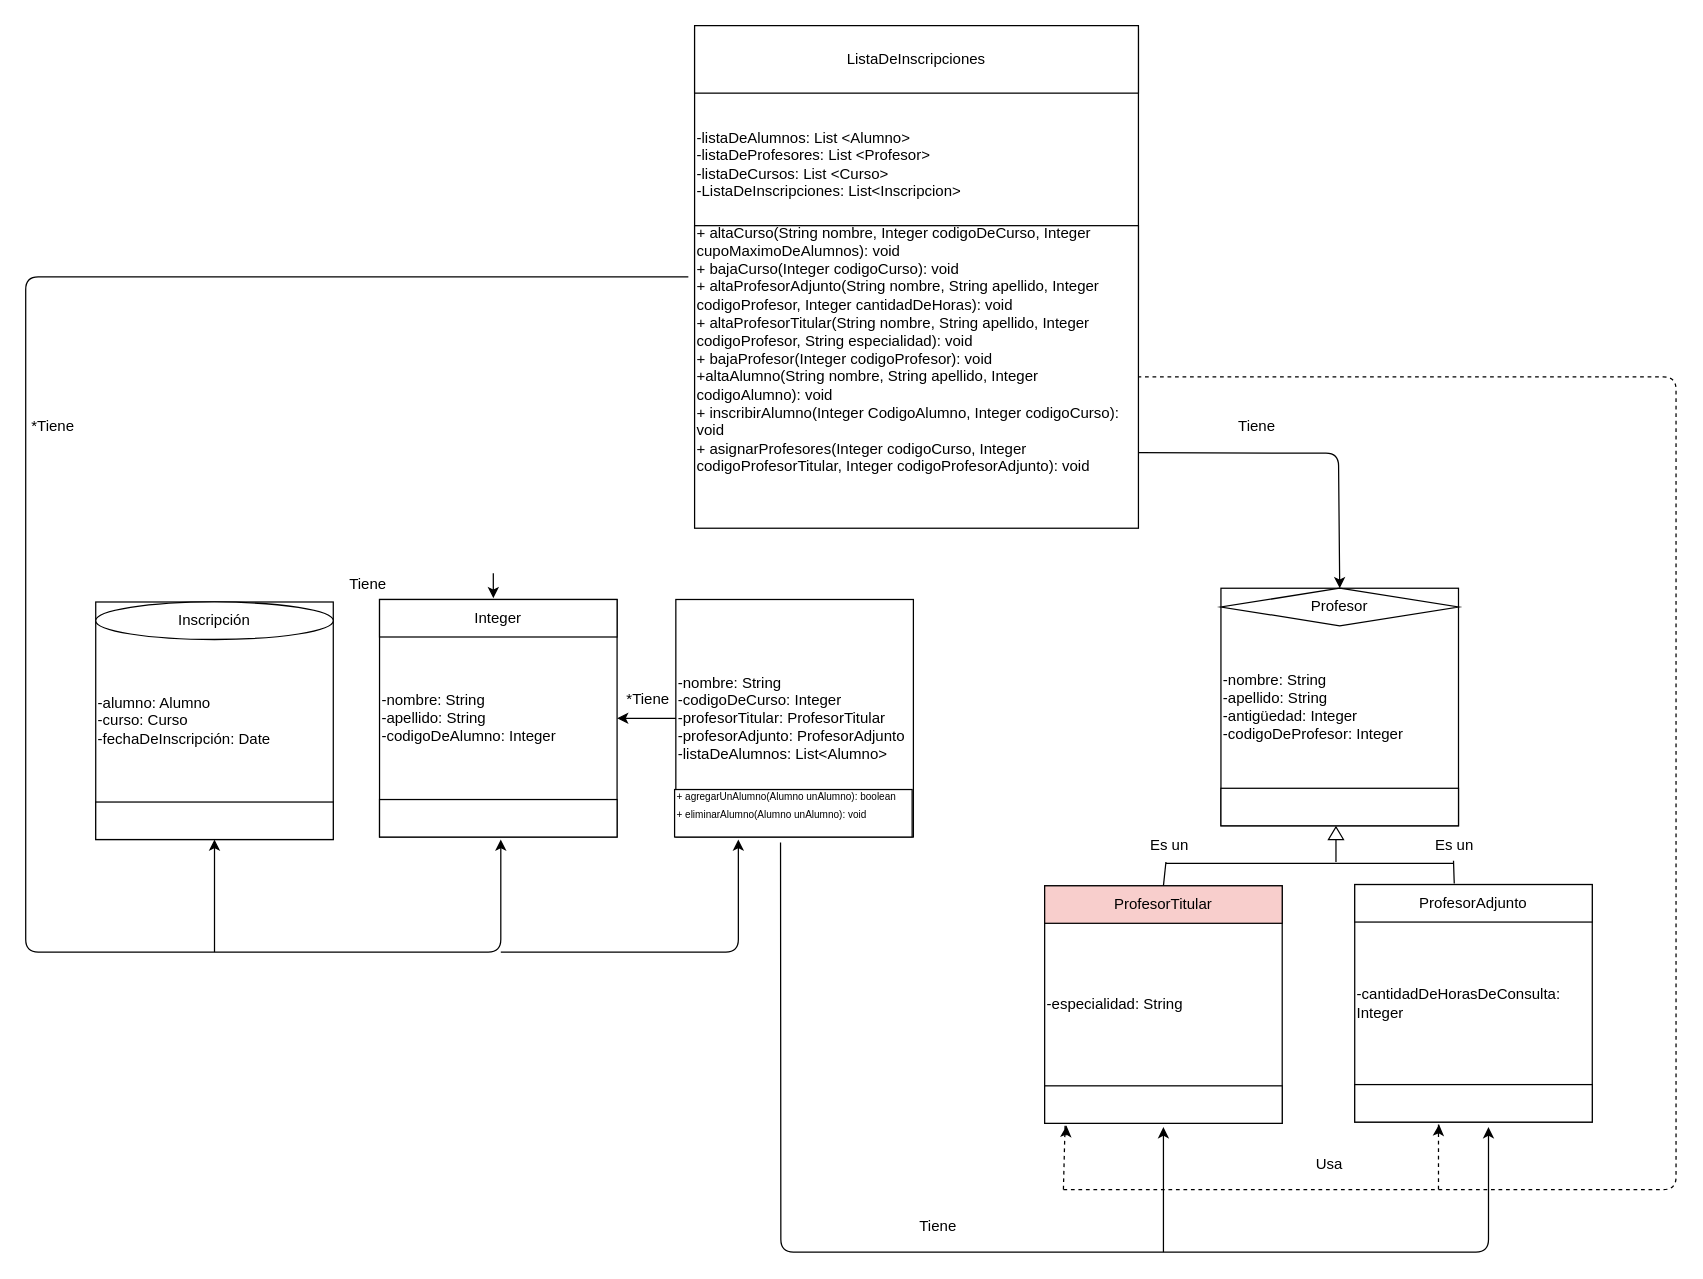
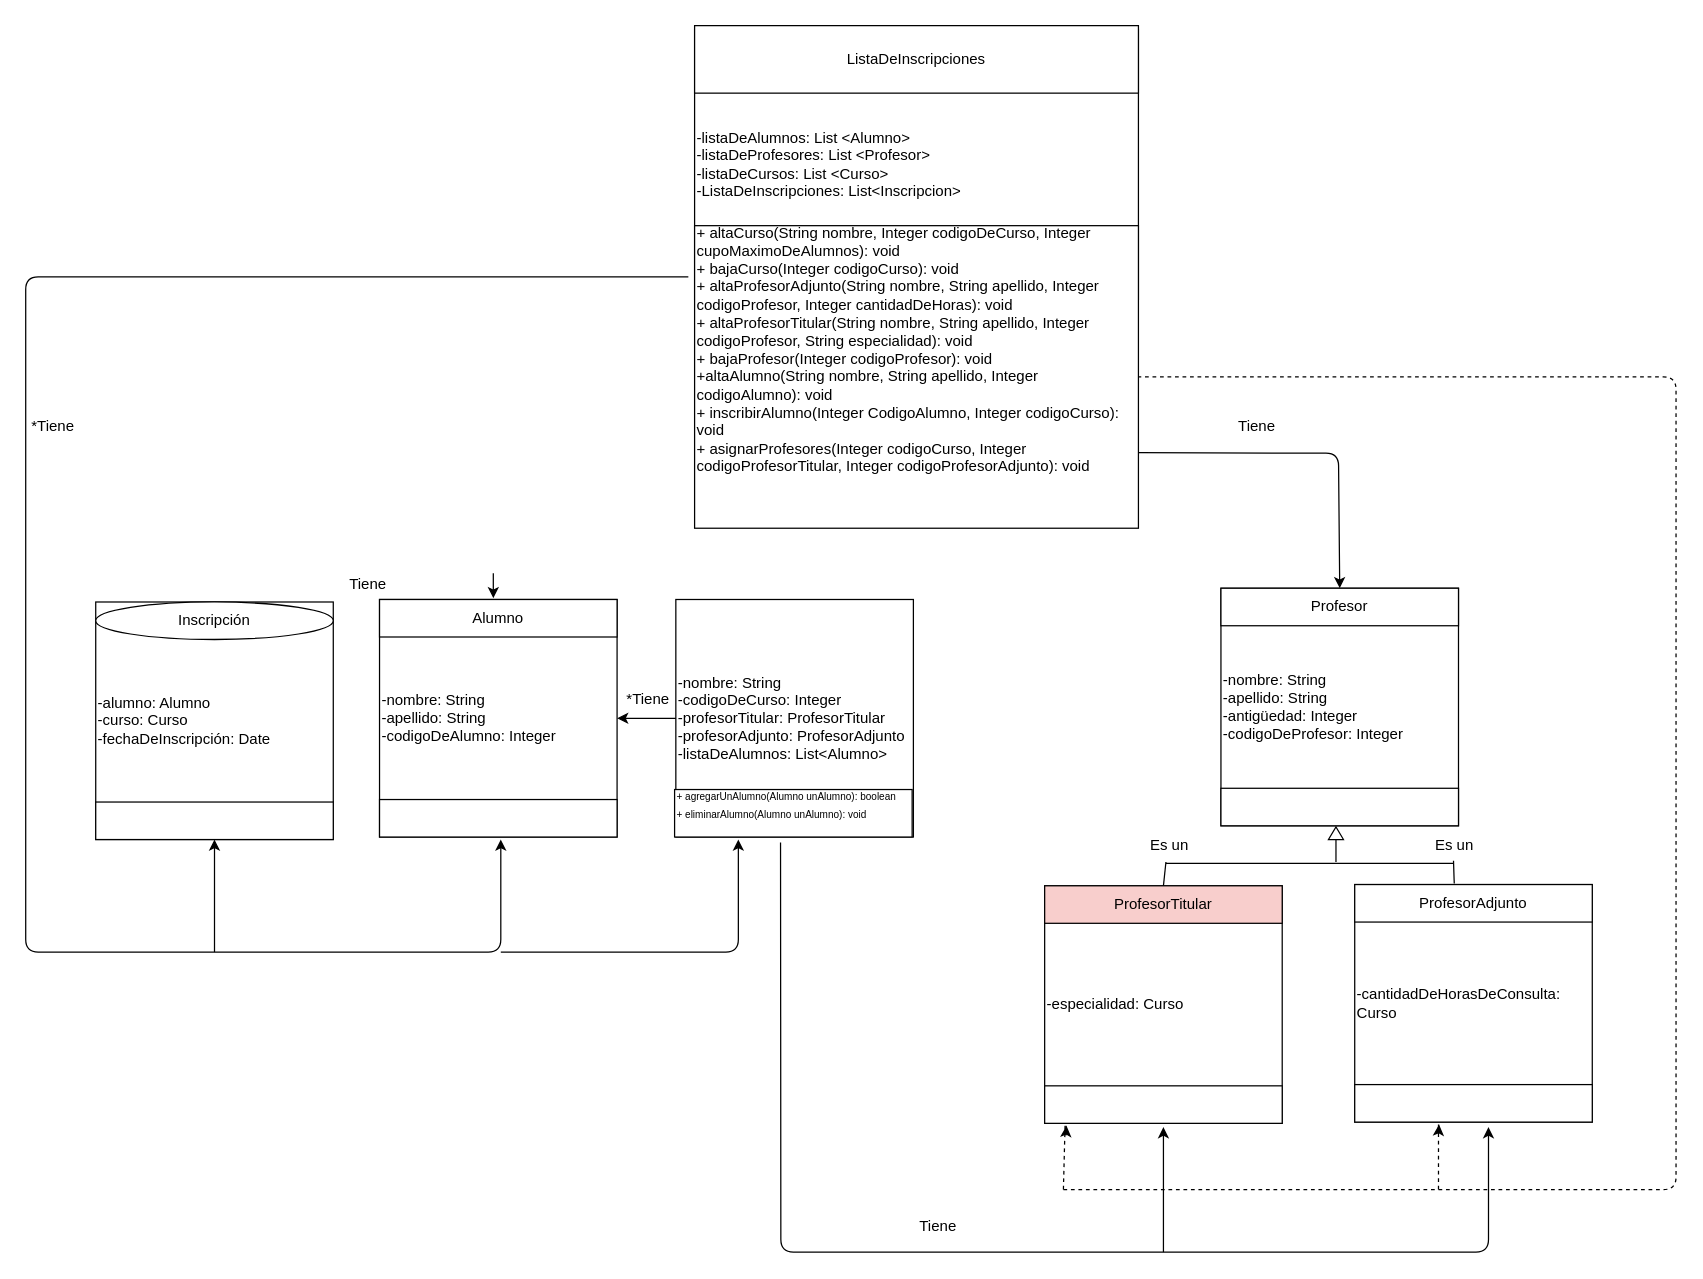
  <mxCell id="0" />
  <mxCell id="1" parent="0" />
  <mxCell id="2" value="&lt;span style=&quot;white-space: normal&quot;&gt;-listaDeAlumnos: List &amp;lt;Alumno&amp;gt;&lt;/span&gt;&lt;br style=&quot;white-space: normal&quot;&gt;&lt;span style=&quot;white-space: normal&quot;&gt;-listaDeProfesores: List &amp;lt;Profesor&amp;gt;&lt;/span&gt;&lt;br style=&quot;white-space: normal&quot;&gt;&lt;span style=&quot;white-space: normal&quot;&gt;-listaDeCursos: List &amp;lt;Curso&amp;gt;&lt;/span&gt;&lt;br style=&quot;white-space: normal&quot;&gt;&lt;span style=&quot;white-space: normal&quot;&gt;-ListaDeInscripciones: List&amp;lt;Inscripcion&amp;gt;&lt;/span&gt;" style="rounded=0;whiteSpace=wrap;html=1;align=left;" vertex="1" parent="1"><mxGeometry x="555" y="23" width="355" height="216" as="geometry" /></mxCell>
  <mxCell id="3" value="ListaDeInscripciones" style="rounded=0;whiteSpace=wrap;html=1;" vertex="1" parent="1"><mxGeometry x="555" y="20" width="355" height="54" as="geometry" /></mxCell>
  <mxCell id="4" value="-nombre: String&lt;br&gt;-apellido: String&lt;br&gt;-codigoDeAlumno: Integer" style="whiteSpace=wrap;html=1;aspect=fixed;align=left;" vertex="1" parent="1"><mxGeometry x="303" y="479" width="190" height="190" as="geometry" /></mxCell>
  <mxCell id="5" value="-nombre: String&lt;br&gt;-codigoDeCurso: Integer&lt;br&gt;-profesorTitular: ProfesorTitular&lt;br&gt;-profesorAdjunto: ProfesorAdjunto&lt;br&gt;-listaDeAlumnos: List&amp;lt;Alumno&amp;gt;&amp;nbsp;" style="whiteSpace=wrap;html=1;aspect=fixed;align=left;" vertex="1" parent="1"><mxGeometry x="540" y="479" width="190" height="190" as="geometry" /></mxCell>
  <mxCell id="6" value="-nombre: String&lt;br&gt;-apellido: String&lt;br&gt;-antigüedad: Integer&lt;br&gt;-codigoDeProfesor: Integer" style="whiteSpace=wrap;html=1;aspect=fixed;align=left;" vertex="1" parent="1"><mxGeometry x="976" y="470" width="190" height="190" as="geometry" /></mxCell>
- <mxCell id="7" value="Integer" style="rounded=0;whiteSpace=wrap;html=1;" vertex="1" parent="1"><mxGeometry x="303" y="479" width="190" height="30" as="geometry" /></mxCell>
- <mxCell id="8" value="Profesor" style="rhombus;whiteSpace=wrap;html=1;" vertex="1" parent="1"><mxGeometry x="976" y="470" width="190" height="30" as="geometry" /></mxCell>
+ <mxCell id="7" value="Alumno" style="rounded=0;whiteSpace=wrap;html=1;" vertex="1" parent="1"><mxGeometry x="303" y="479" width="190" height="30" as="geometry" /></mxCell>
+ <mxCell id="8" value="Profesor" style="rounded=0;whiteSpace=wrap;html=1;" vertex="1" parent="1"><mxGeometry x="976" y="470" width="190" height="30" as="geometry" /></mxCell>
  <mxCell id="9" value="" style="rounded=0;whiteSpace=wrap;html=1;" vertex="1" parent="1"><mxGeometry x="303" y="639" width="190" height="30" as="geometry" /></mxCell>
  <mxCell id="10" value="" style="rounded=0;whiteSpace=wrap;html=1;" vertex="1" parent="1"><mxGeometry x="976" y="630" width="190" height="30" as="geometry" /></mxCell>
  <mxCell id="11" value="&lt;font style=&quot;font-size: 8px&quot;&gt;+ agregarUnAlumno(Alumno unAlumno): boolean&lt;br&gt;+ eliminarAlumno(Alumno unAlumno): void&lt;br&gt;&lt;br&gt;&lt;/font&gt;" style="rounded=0;whiteSpace=wrap;html=1;align=left;" vertex="1" parent="1"><mxGeometry x="539" y="631" width="190" height="38" as="geometry" /></mxCell>
  <mxCell id="12" value="-alumno: Alumno&lt;br&gt;-curso: Curso&lt;br&gt;-fechaDeInscripción: Date" style="whiteSpace=wrap;html=1;aspect=fixed;align=left;" vertex="1" parent="1"><mxGeometry x="76" y="481" width="190" height="190" as="geometry" /></mxCell>
  <mxCell id="13" value="Inscripción" style="ellipse;whiteSpace=wrap;html=1;" vertex="1" parent="1"><mxGeometry x="76" y="481" width="190" height="30" as="geometry" /></mxCell>
  <mxCell id="14" value="" style="rounded=0;whiteSpace=wrap;html=1;" vertex="1" parent="1"><mxGeometry x="76" y="641" width="190" height="30" as="geometry" /></mxCell>
- <mxCell id="15" value="-especialidad: String" style="whiteSpace=wrap;html=1;aspect=fixed;align=left;" vertex="1" parent="1"><mxGeometry x="835" y="708" width="190" height="190" as="geometry" /></mxCell>
+ <mxCell id="15" value="-especialidad: Curso" style="whiteSpace=wrap;html=1;aspect=fixed;align=left;" vertex="1" parent="1"><mxGeometry x="835" y="708" width="190" height="190" as="geometry" /></mxCell>
  <mxCell id="16" value="ProfesorTitular" style="rounded=0;whiteSpace=wrap;html=1;fillColor=#f8cecc;" vertex="1" parent="1"><mxGeometry x="835" y="708" width="190" height="30" as="geometry" /></mxCell>
  <mxCell id="17" value="" style="rounded=0;whiteSpace=wrap;html=1;" vertex="1" parent="1"><mxGeometry x="835" y="868" width="190" height="30" as="geometry" /></mxCell>
- <mxCell id="18" value="-cantidadDeHorasDeConsulta: Integer" style="whiteSpace=wrap;html=1;aspect=fixed;align=left;" vertex="1" parent="1"><mxGeometry x="1083" y="707" width="190" height="190" as="geometry" /></mxCell>
+ <mxCell id="18" value="-cantidadDeHorasDeConsulta: Curso" style="whiteSpace=wrap;html=1;aspect=fixed;align=left;" vertex="1" parent="1"><mxGeometry x="1083" y="707" width="190" height="190" as="geometry" /></mxCell>
  <mxCell id="19" value="ProfesorAdjunto" style="rounded=0;whiteSpace=wrap;html=1;" vertex="1" parent="1"><mxGeometry x="1083" y="707" width="190" height="30" as="geometry" /></mxCell>
  <mxCell id="20" value="" style="rounded=0;whiteSpace=wrap;html=1;" vertex="1" parent="1"><mxGeometry x="1083" y="867" width="190" height="30" as="geometry" /></mxCell>
  <mxCell id="21" value="" style="endArrow=classic;html=1;exitX=0;exitY=0.5;exitDx=0;exitDy=0;entryX=1;entryY=0.5;entryDx=0;entryDy=0;" edge="1" parent="1" source="5" target="4"><mxGeometry width="50" height="50" relative="1" as="geometry"><mxPoint x="363" y="821" as="sourcePoint" /><mxPoint x="413" y="771" as="targetPoint" /></mxGeometry></mxCell>
  <mxCell id="22" value="*Tiene" style="text;html=1;strokeColor=none;fillColor=none;align=center;verticalAlign=middle;whiteSpace=wrap;rounded=0;" vertex="1" parent="1"><mxGeometry x="498" y="549" width="40" height="20" as="geometry" /></mxCell>
  <mxCell id="23" value="" style="endArrow=classic;html=1;" edge="1" parent="1"><mxGeometry width="50" height="50" relative="1" as="geometry"><mxPoint x="394" y="458" as="sourcePoint" /><mxPoint x="394" y="478" as="targetPoint" /></mxGeometry></mxCell>
  <mxCell id="24" value="Tiene" style="text;html=1;strokeColor=none;fillColor=none;align=center;verticalAlign=middle;whiteSpace=wrap;rounded=0;" vertex="1" parent="1"><mxGeometry x="274" y="457" width="40" height="20" as="geometry" /></mxCell>
  <mxCell id="25" value="" style="triangle;whiteSpace=wrap;html=1;rotation=-90;" vertex="1" parent="1"><mxGeometry x="1063" y="660" width="10" height="12" as="geometry" /></mxCell>
  <mxCell id="26" value="" style="endArrow=none;html=1;" edge="1" parent="1"><mxGeometry width="50" height="50" relative="1" as="geometry"><mxPoint x="932" y="690" as="sourcePoint" /><mxPoint x="1162" y="690" as="targetPoint" /></mxGeometry></mxCell>
  <mxCell id="27" value="" style="endArrow=none;html=1;exitX=0.5;exitY=0;exitDx=0;exitDy=0;" edge="1" parent="1" source="16"><mxGeometry width="50" height="50" relative="1" as="geometry"><mxPoint x="582" y="969" as="sourcePoint" /><mxPoint x="932" y="689" as="targetPoint" /></mxGeometry></mxCell>
  <mxCell id="28" value="" style="endArrow=none;html=1;entryX=0;entryY=0.5;entryDx=0;entryDy=0;" edge="1" parent="1" target="25"><mxGeometry width="50" height="50" relative="1" as="geometry"><mxPoint x="1068" y="689" as="sourcePoint" /><mxPoint x="1089" y="655" as="targetPoint" /></mxGeometry></mxCell>
  <mxCell id="29" value="" style="endArrow=none;html=1;exitX=0.419;exitY=-0.029;exitDx=0;exitDy=0;exitPerimeter=0;" edge="1" parent="1" source="19"><mxGeometry width="50" height="50" relative="1" as="geometry"><mxPoint x="1160" y="707" as="sourcePoint" /><mxPoint x="1162" y="688" as="targetPoint" /></mxGeometry></mxCell>
  <mxCell id="30" value="Es un" style="text;html=1;strokeColor=none;fillColor=none;align=center;verticalAlign=middle;whiteSpace=wrap;rounded=0;" vertex="1" parent="1"><mxGeometry x="915" y="666" width="40" height="20" as="geometry" /></mxCell>
  <mxCell id="31" value="Es un" style="text;html=1;strokeColor=none;fillColor=none;align=center;verticalAlign=middle;whiteSpace=wrap;rounded=0;" vertex="1" parent="1"><mxGeometry x="1143" y="666" width="40" height="20" as="geometry" /></mxCell>
  <mxCell id="32" value="&lt;span style=&quot;white-space: normal&quot;&gt;+ altaCurso(String nombre, Integer codigoDeCurso, Integer cupoMaximoDeAlumnos): void&lt;br&gt;+ bajaCurso(Integer codigoCurso): void&lt;br&gt;+ altaProfesorAdjunto(String nombre, String apellido, Integer codigoProfesor, Integer cantidadDeHoras): void&lt;br&gt;+ altaProfesorTitular(String nombre, String apellido, Integer codigoProfesor, String especialidad): void&lt;br&gt;+ bajaProfesor(Integer codigoProfesor): void&lt;br&gt;+altaAlumno(String nombre, String apellido, Integer codigoAlumno): void&lt;br&gt;+ inscribirAlumno(Integer CodigoAlumno, Integer codigoCurso): void&lt;br&gt;+ asignarProfesores(Integer codigoCurso, Integer codigoProfesorTitular, Integer codigoProfesorAdjunto): void&lt;br&gt;&lt;br&gt;&lt;br&gt;&lt;br&gt;&lt;/span&gt;" style="rounded=0;whiteSpace=wrap;html=1;align=left;" vertex="1" parent="1"><mxGeometry x="555" y="180" width="355" height="242" as="geometry" /></mxCell>
  <mxCell id="33" value="" style="endArrow=classic;html=1;exitX=0.446;exitY=1.114;exitDx=0;exitDy=0;exitPerimeter=0;" edge="1" parent="1" source="11"><mxGeometry width="50" height="50" relative="1" as="geometry"><mxPoint x="230" y="971" as="sourcePoint" /><mxPoint x="1190" y="901" as="targetPoint" /><Array as="points"><mxPoint x="624" y="1001" /><mxPoint x="1080" y="1001" /><mxPoint x="1190" y="1001" /></Array></mxGeometry></mxCell>
  <mxCell id="34" value="" style="endArrow=classic;html=1;" edge="1" parent="1"><mxGeometry width="50" height="50" relative="1" as="geometry"><mxPoint x="930" y="1001" as="sourcePoint" /><mxPoint x="930" y="901" as="targetPoint" /></mxGeometry></mxCell>
  <mxCell id="35" value="Tiene" style="text;html=1;strokeColor=none;fillColor=none;align=center;verticalAlign=middle;whiteSpace=wrap;rounded=0;" vertex="1" parent="1"><mxGeometry x="730" y="971" width="40" height="20" as="geometry" /></mxCell>
  <mxCell id="36" value="" style="endArrow=classic;html=1;" edge="1" parent="1"><mxGeometry width="50" height="50" relative="1" as="geometry"><mxPoint x="550" y="221" as="sourcePoint" /><mxPoint x="400" y="671" as="targetPoint" /><Array as="points"><mxPoint x="20" y="221" /><mxPoint x="20" y="761" /><mxPoint x="400" y="761" /></Array></mxGeometry></mxCell>
  <mxCell id="37" value="" style="endArrow=classic;html=1;" edge="1" parent="1"><mxGeometry width="50" height="50" relative="1" as="geometry"><mxPoint x="400" y="761" as="sourcePoint" /><mxPoint x="590" y="671" as="targetPoint" /><Array as="points"><mxPoint x="590" y="761" /></Array></mxGeometry></mxCell>
  <mxCell id="38" value="" style="endArrow=classic;html=1;entryX=0.5;entryY=1;entryDx=0;entryDy=0;" edge="1" parent="1" target="14"><mxGeometry width="50" height="50" relative="1" as="geometry"><mxPoint x="171" y="761" as="sourcePoint" /><mxPoint x="60" y="1031" as="targetPoint" /></mxGeometry></mxCell>
  <mxCell id="39" value="*Tiene" style="text;html=1;strokeColor=none;fillColor=none;align=center;verticalAlign=middle;whiteSpace=wrap;rounded=0;" vertex="1" parent="1"><mxGeometry x="22" y="331" width="40" height="20" as="geometry" /></mxCell>
  <mxCell id="40" value="" style="endArrow=none;dashed=1;html=1;" edge="1" parent="1"><mxGeometry width="50" height="50" relative="1" as="geometry"><mxPoint x="1150" y="951" as="sourcePoint" /><mxPoint x="1150" y="901" as="targetPoint" /></mxGeometry></mxCell>
  <mxCell id="41" value="" style="endArrow=none;dashed=1;html=1;entryX=1;entryY=0.5;entryDx=0;entryDy=0;" edge="1" parent="1" target="32"><mxGeometry width="50" height="50" relative="1" as="geometry"><mxPoint x="850" y="951" as="sourcePoint" /><mxPoint x="60" y="1101" as="targetPoint" /><Array as="points"><mxPoint x="1340" y="951" /><mxPoint x="1340" y="301" /></Array></mxGeometry></mxCell>
  <mxCell id="42" value="" style="endArrow=none;dashed=1;html=1;entryX=0.086;entryY=1.024;entryDx=0;entryDy=0;entryPerimeter=0;" edge="1" parent="1" target="17"><mxGeometry width="50" height="50" relative="1" as="geometry"><mxPoint x="850" y="951" as="sourcePoint" /><mxPoint x="60" y="1101" as="targetPoint" /></mxGeometry></mxCell>
- <mxCell id="43" value="Usa" style="text;html=1;strokeColor=none;fillColor=none;align=center;verticalAlign=middle;whiteSpace=wrap;rounded=0;" vertex="1" parent="1"><mxGeometry x="1043" y="921" width="40" height="20" as="geometry" /></mxCell>
  <mxCell id="44" value="" style="endArrow=classic;html=1;entryX=0.071;entryY=1.167;entryDx=0;entryDy=0;entryPerimeter=0;" edge="1" parent="1"><mxGeometry width="50" height="50" relative="1" as="geometry"><mxPoint x="852" y="900" as="sourcePoint" /><mxPoint x="852.49" y="900.01" as="targetPoint" /><Array as="points"><mxPoint x="852" y="908" /></Array></mxGeometry></mxCell>
  <mxCell id="45" value="" style="endArrow=classic;html=1;entryX=0.071;entryY=1.167;entryDx=0;entryDy=0;entryPerimeter=0;" edge="1" parent="1"><mxGeometry width="50" height="50" relative="1" as="geometry"><mxPoint x="1150" y="899" as="sourcePoint" /><mxPoint x="1150.49" y="899.01" as="targetPoint" /><Array as="points"><mxPoint x="1150" y="907" /></Array></mxGeometry></mxCell>
  <mxCell id="46" value="" style="endArrow=classic;html=1;exitX=1;exitY=0.75;exitDx=0;exitDy=0;entryX=0.5;entryY=0;entryDx=0;entryDy=0;" edge="1" parent="1" source="32" target="8"><mxGeometry width="50" height="50" relative="1" as="geometry"><mxPoint x="10" y="1081" as="sourcePoint" /><mxPoint x="1240" y="362" as="targetPoint" /><Array as="points"><mxPoint x="1070" y="362" /></Array></mxGeometry></mxCell>
  <mxCell id="47" value="Tiene" style="text;html=1;strokeColor=none;fillColor=none;align=center;verticalAlign=middle;whiteSpace=wrap;rounded=0;" vertex="1" parent="1"><mxGeometry x="985" y="331" width="40" height="20" as="geometry" /></mxCell>
